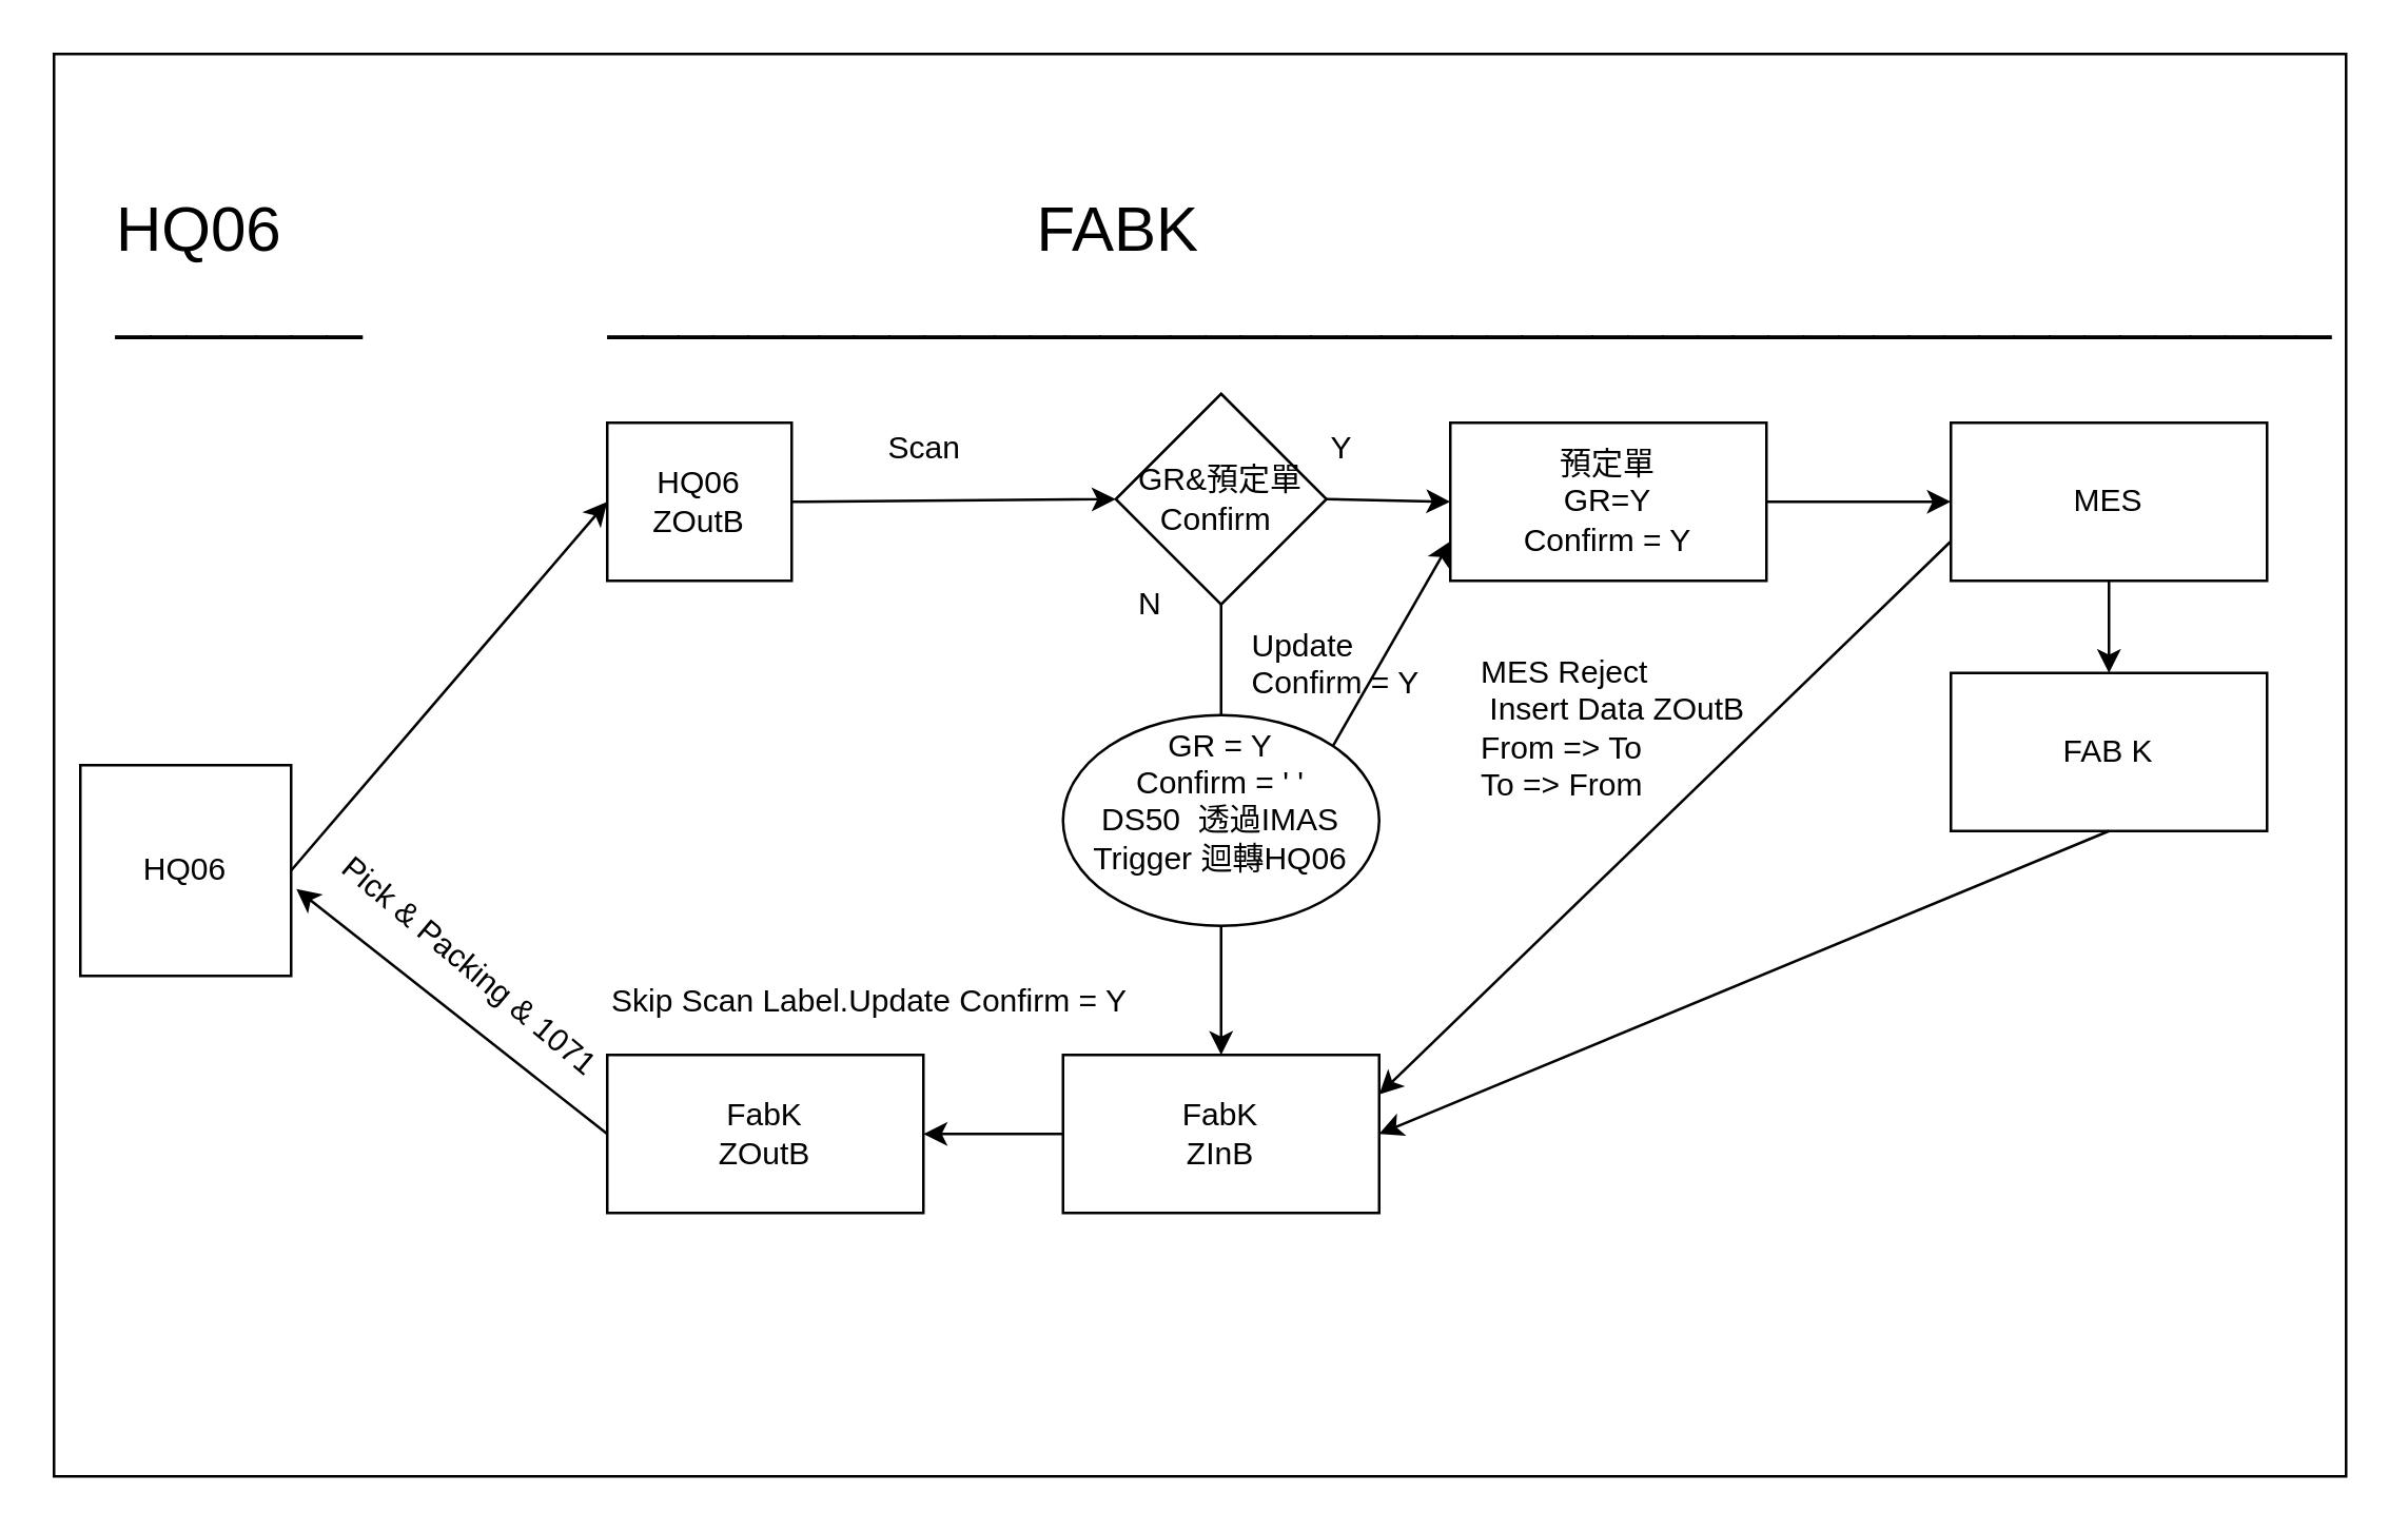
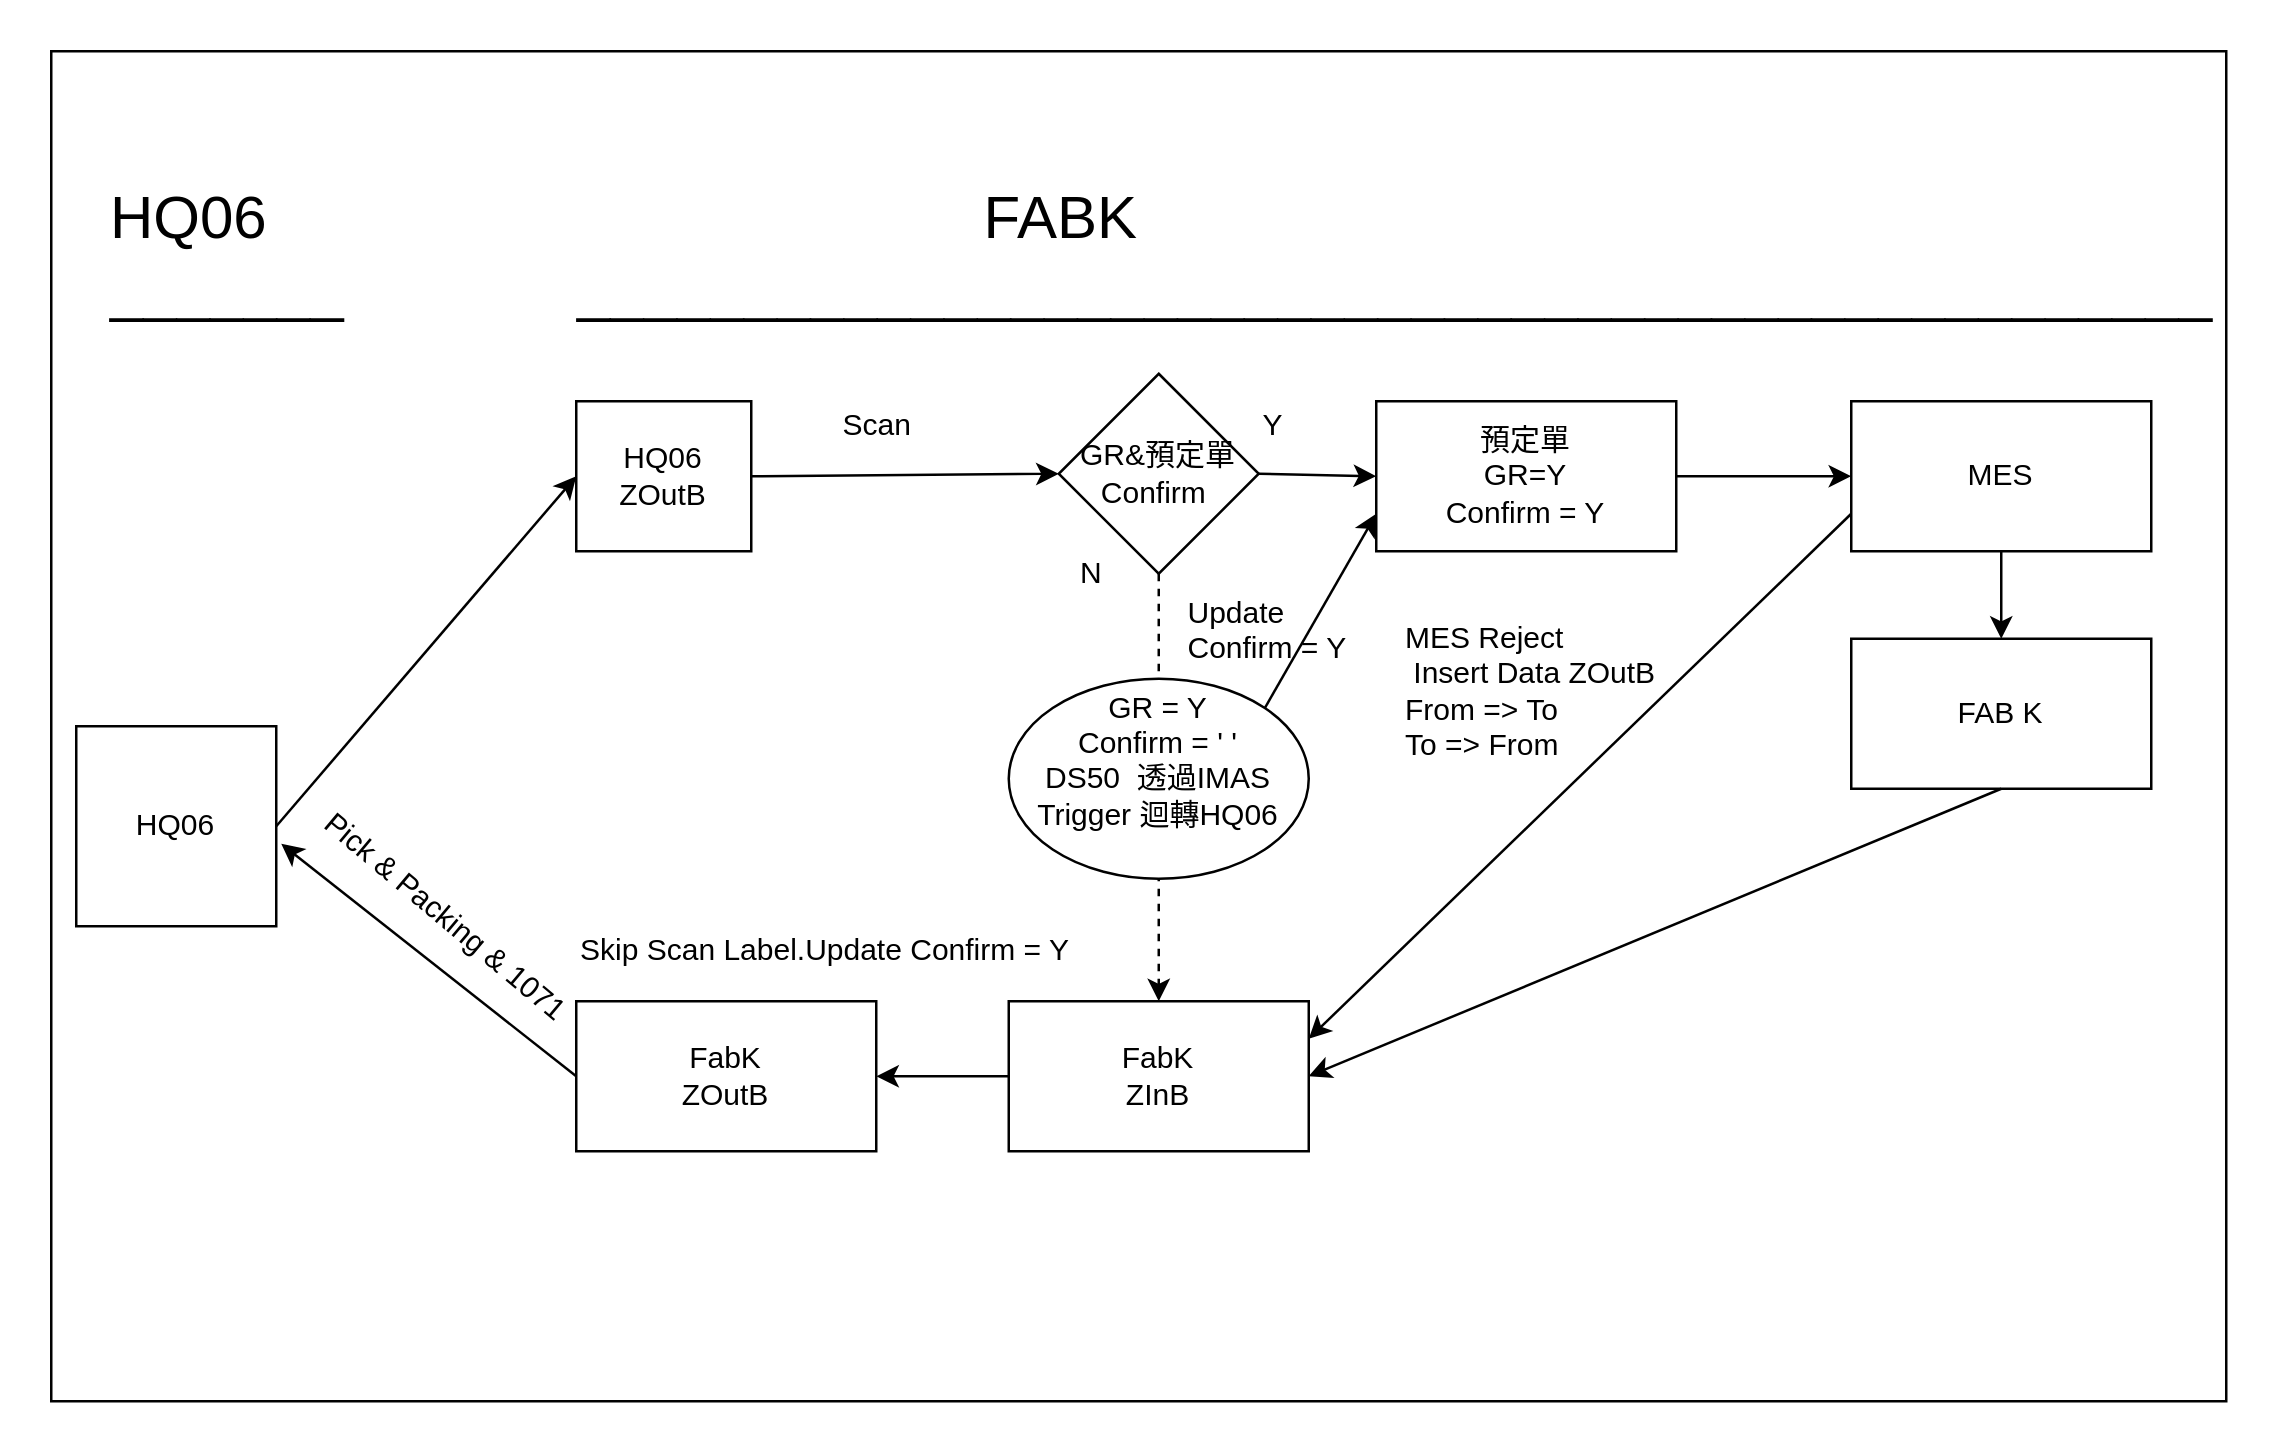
  <mxCell id="0" />
  <mxCell id="1" parent="0" />
  <mxCell id="2" value="" style="rounded=0;whiteSpace=wrap;html=1;" parent="1" vertex="1"><mxGeometry x="20" y="20" width="870" height="540" as="geometry" /></mxCell>
  <mxCell id="3" value="HQ06&lt;br&gt;ZOutB" style="rounded=0;whiteSpace=wrap;html=1;" parent="1" vertex="1"><mxGeometry x="230" y="160" width="70" height="60" as="geometry" /></mxCell>
  <mxCell id="4" value="FabK&lt;br&gt;ZInB" style="rounded=0;whiteSpace=wrap;html=1;" parent="1" vertex="1"><mxGeometry x="403" y="400" width="120" height="60" as="geometry" /></mxCell>
  <mxCell id="5" value="FabK&lt;br&gt;ZOutB" style="rounded=0;whiteSpace=wrap;html=1;" parent="1" vertex="1"><mxGeometry x="230" y="400" width="120" height="60" as="geometry" /></mxCell>
  <mxCell id="6" value="預定單&lt;br&gt;GR=Y&lt;br&gt;Confirm = Y&lt;br&gt;" style="rounded=0;whiteSpace=wrap;html=1;" parent="1" vertex="1"><mxGeometry x="550" y="160" width="120" height="60" as="geometry" /></mxCell>
  <mxCell id="7" value="FAB K" style="rounded=0;whiteSpace=wrap;html=1;" parent="1" vertex="1"><mxGeometry x="740" y="255" width="120" height="60" as="geometry" /></mxCell>
  <mxCell id="8" value="GR&amp;amp;預定單Confirm&amp;nbsp;" style="rhombus;whiteSpace=wrap;html=1;" parent="1" vertex="1"><mxGeometry x="423" y="149" width="80" height="80" as="geometry" /></mxCell>
- <mxCell id="9" value="" style="endArrow=classic;html=1;exitX=0.5;exitY=1;exitDx=0;exitDy=0;" parent="1" source="8" target="4" edge="1"><mxGeometry width="50" height="50" relative="1" as="geometry"><mxPoint x="230" y="470" as="sourcePoint" /><mxPoint x="280" y="420" as="targetPoint" /></mxGeometry></mxCell>
+ <mxCell id="9" value="" style="endArrow=classic;html=1;exitX=0.5;exitY=1;exitDx=0;exitDy=0;dashed=1;" parent="1" source="8" target="4" edge="1"><mxGeometry width="50" height="50" relative="1" as="geometry"><mxPoint x="230" y="470" as="sourcePoint" /><mxPoint x="280" y="420" as="targetPoint" /></mxGeometry></mxCell>
  <mxCell id="10" value="" style="endArrow=classic;html=1;entryX=0.5;entryY=0;entryDx=0;entryDy=0;" parent="1" source="29" target="7" edge="1"><mxGeometry width="50" height="50" relative="1" as="geometry"><mxPoint x="230" y="470" as="sourcePoint" /><mxPoint x="280" y="420" as="targetPoint" /></mxGeometry></mxCell>
  <mxCell id="11" value="" style="endArrow=classic;html=1;entryX=1;entryY=0.5;entryDx=0;entryDy=0;exitX=0.5;exitY=1;exitDx=0;exitDy=0;" parent="1" source="7" target="4" edge="1"><mxGeometry width="50" height="50" relative="1" as="geometry"><mxPoint x="230" y="470" as="sourcePoint" /><mxPoint x="280" y="420" as="targetPoint" /></mxGeometry></mxCell>
  <mxCell id="12" value="" style="endArrow=classic;html=1;entryX=1;entryY=0.5;entryDx=0;entryDy=0;exitX=0;exitY=0.5;exitDx=0;exitDy=0;" parent="1" source="4" target="5" edge="1"><mxGeometry width="50" height="50" relative="1" as="geometry"><mxPoint x="390" y="430" as="sourcePoint" /><mxPoint x="280" y="540" as="targetPoint" /></mxGeometry></mxCell>
  <mxCell id="13" value="&lt;br&gt;GR = Y&lt;br&gt;Confirm = ' '&lt;br&gt;DS50&amp;nbsp;&amp;nbsp;透過IMAS&lt;br&gt;Trigger 迴轉HQ06&lt;br&gt;&lt;br&gt;&lt;br&gt;" style="ellipse;whiteSpace=wrap;html=1;" parent="1" vertex="1"><mxGeometry x="403" y="271" width="120" height="80" as="geometry" /></mxCell>
  <mxCell id="14" value="Y" style="text;html=1;resizable=0;points=[];autosize=1;align=left;verticalAlign=top;spacingTop=-4;" parent="1" vertex="1"><mxGeometry x="503" y="160" width="20" height="20" as="geometry" /></mxCell>
  <mxCell id="15" value="N" style="text;html=1;resizable=0;points=[];autosize=1;align=left;verticalAlign=top;spacingTop=-4;" parent="1" vertex="1"><mxGeometry x="430" y="219" width="20" height="20" as="geometry" /></mxCell>
  <mxCell id="16" value="Skip Scan Label.Update Confirm = Y" style="text;html=1;resizable=0;points=[];autosize=1;align=left;verticalAlign=top;spacingTop=-4;" parent="1" vertex="1"><mxGeometry x="230" y="370" width="210" height="20" as="geometry" /></mxCell>
  <mxCell id="17" value="HQ06" style="whiteSpace=wrap;html=1;aspect=fixed;" parent="1" vertex="1"><mxGeometry x="30" y="290" width="80" height="80" as="geometry" /></mxCell>
  <mxCell id="18" value="" style="endArrow=classic;html=1;entryX=0;entryY=0.5;entryDx=0;entryDy=0;exitX=1;exitY=0.5;exitDx=0;exitDy=0;" parent="1" source="17" target="3" edge="1"><mxGeometry width="50" height="50" relative="1" as="geometry"><mxPoint x="20" y="340" as="sourcePoint" /><mxPoint x="70" y="290" as="targetPoint" /></mxGeometry></mxCell>
  <mxCell id="19" value="" style="endArrow=classic;html=1;entryX=1.025;entryY=0.588;entryDx=0;entryDy=0;entryPerimeter=0;exitX=0;exitY=0.5;exitDx=0;exitDy=0;" parent="1" source="5" target="17" edge="1"><mxGeometry width="50" height="50" relative="1" as="geometry"><mxPoint x="210" y="490" as="sourcePoint" /><mxPoint x="260" y="440" as="targetPoint" /></mxGeometry></mxCell>
  <mxCell id="20" value="Pick &amp;amp; Packing &amp;amp; 1071&lt;br&gt;&lt;br&gt;" style="text;html=1;resizable=0;points=[];autosize=1;align=left;verticalAlign=top;spacingTop=-4;rotation=40;" parent="1" vertex="1"><mxGeometry x="110" y="360" width="140" height="30" as="geometry" /></mxCell>
  <mxCell id="21" value="" style="endArrow=classic;html=1;exitX=1;exitY=0.5;exitDx=0;exitDy=0;entryX=0;entryY=0.5;entryDx=0;entryDy=0;" parent="1" source="8" target="6" edge="1"><mxGeometry width="50" height="50" relative="1" as="geometry"><mxPoint x="490" y="220" as="sourcePoint" /><mxPoint x="540" y="170" as="targetPoint" /></mxGeometry></mxCell>
  <mxCell id="22" value="&lt;font style=&quot;font-size: 24px&quot;&gt;&lt;font style=&quot;font-size: 24px&quot;&gt;HQ06&amp;nbsp; &amp;nbsp; &amp;nbsp; &amp;nbsp; &amp;nbsp; &amp;nbsp; &amp;nbsp; &amp;nbsp; &amp;nbsp; &amp;nbsp; &amp;nbsp; &amp;nbsp; &amp;nbsp; &amp;nbsp; &amp;nbsp; &amp;nbsp; &amp;nbsp; &amp;nbsp; &amp;nbsp; &amp;nbsp; &amp;nbsp; &amp;nbsp;FABK&lt;br&gt;&lt;/font&gt;_______&amp;nbsp; &amp;nbsp; &amp;nbsp; &amp;nbsp; &amp;nbsp; &amp;nbsp; &amp;nbsp; _________________________________________________&amp;nbsp;&lt;/font&gt;&lt;br&gt;" style="text;html=1;resizable=0;points=[];autosize=1;align=left;verticalAlign=top;spacingTop=-4;" parent="1" vertex="1"><mxGeometry x="42" y="70" width="850" height="40" as="geometry" /></mxCell>
  <mxCell id="23" value="" style="endArrow=classic;html=1;entryX=0;entryY=0.5;entryDx=0;entryDy=0;exitX=1;exitY=0.5;exitDx=0;exitDy=0;" edge="1" parent="1" source="3" target="8"><mxGeometry width="50" height="50" relative="1" as="geometry"><mxPoint x="300" y="220" as="sourcePoint" /><mxPoint x="350" y="170" as="targetPoint" /></mxGeometry></mxCell>
  <mxCell id="24" value="Scan&lt;br&gt;&lt;br&gt;" style="text;html=1;resizable=0;points=[];autosize=1;align=left;verticalAlign=top;spacingTop=-4;" vertex="1" parent="1"><mxGeometry x="335" y="160" width="40" height="30" as="geometry" /></mxCell>
  <mxCell id="25" value="" style="endArrow=classic;html=1;entryX=0;entryY=0.75;entryDx=0;entryDy=0;exitX=1;exitY=0;exitDx=0;exitDy=0;" edge="1" parent="1" source="13" target="6"><mxGeometry width="50" height="50" relative="1" as="geometry"><mxPoint x="510" y="320" as="sourcePoint" /><mxPoint x="560" y="270" as="targetPoint" /></mxGeometry></mxCell>
  <mxCell id="26" value="Update&lt;br&gt;Confirm = Y" style="text;html=1;resizable=0;points=[];autosize=1;align=left;verticalAlign=top;spacingTop=-4;" vertex="1" parent="1"><mxGeometry x="473" y="235" width="80" height="30" as="geometry" /></mxCell>
  <mxCell id="27" value="" style="endArrow=classic;html=1;exitX=0;exitY=0.75;exitDx=0;exitDy=0;entryX=1;entryY=0.25;entryDx=0;entryDy=0;" edge="1" parent="1" source="29" target="4"><mxGeometry width="50" height="50" relative="1" as="geometry"><mxPoint x="640" y="290" as="sourcePoint" /><mxPoint x="690" y="240" as="targetPoint" /></mxGeometry></mxCell>
  <mxCell id="28" value="MES Reject&amp;nbsp;&lt;br&gt;&amp;nbsp;Insert Data ZOutB&lt;br&gt;From =&amp;gt; To&lt;br&gt;To =&amp;gt; From&lt;br&gt;" style="text;html=1;" vertex="1" parent="1"><mxGeometry x="560" y="241" width="110" height="30" as="geometry" /></mxCell>
  <mxCell id="29" value="MES" style="rounded=0;whiteSpace=wrap;html=1;" vertex="1" parent="1"><mxGeometry x="740" y="160" width="120" height="60" as="geometry" /></mxCell>
  <mxCell id="30" value="" style="endArrow=classic;html=1;entryX=0;entryY=0.5;entryDx=0;entryDy=0;exitX=1;exitY=0.5;exitDx=0;exitDy=0;" edge="1" parent="1" source="6" target="29"><mxGeometry width="50" height="50" relative="1" as="geometry"><mxPoint x="660" y="214" as="sourcePoint" /><mxPoint x="710" y="164" as="targetPoint" /></mxGeometry></mxCell>
